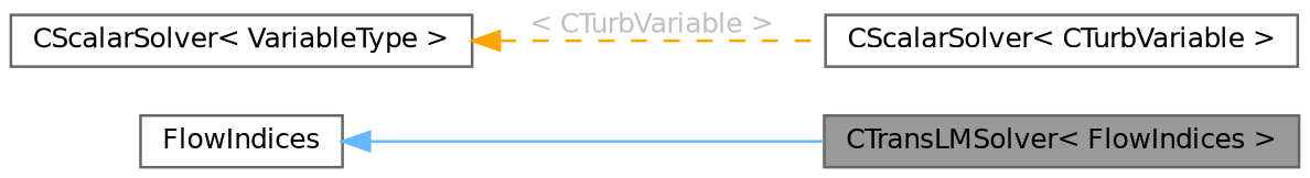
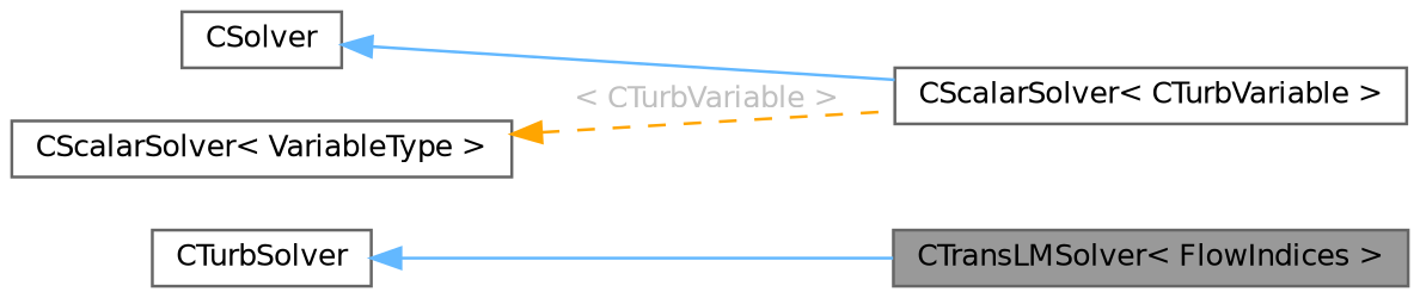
  digraph {
    rankdir=LR
    node [color=gray40 fillcolor=white fontname=Helvetica fontsize=10 shape=box style=filled]
    edge [color=steelblue1 dir=back fontname=Helvetica fontsize=10 labelfontname=Helvetica labelfontsize=10 style=solid]
    n1 [fillcolor=grey60 fontcolor=black height=0.2 label="CTransLMSolver\< FlowIndices \>" width=0.4]
-   n2 [height=0.2 label=FlowIndices width=0.4]
+   n2 [height=0.2 label=CTurbSolver width=0.4]
    n3 [height=0.2 label="CScalarSolver\< CTurbVariable \>" width=0.4]
+   n4 [height=0.2 label=CSolver width=0.4]
    n5 [height=0.2 label="CScalarSolver\< VariableType \>" width=0.4]
    n2 -> n1
+   n4 -> n3
    n5 -> n3 [color=orange fontcolor=grey label=" \< CTurbVariable \>" style=dashed]
  }
